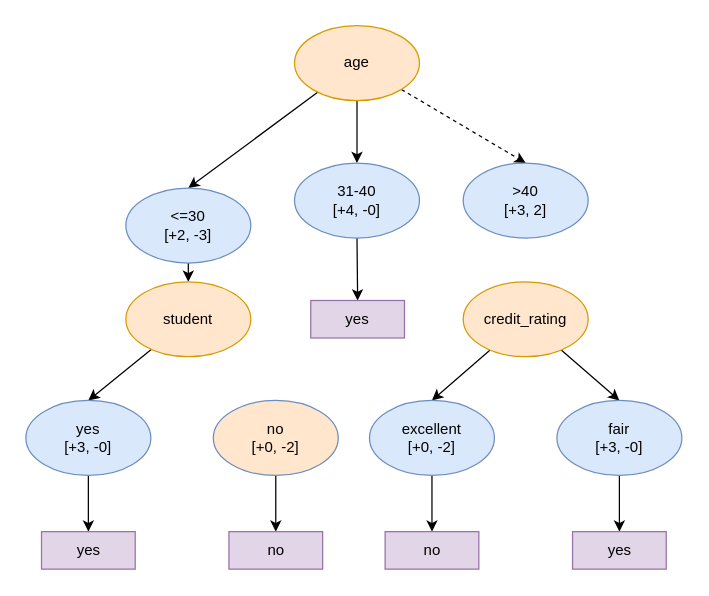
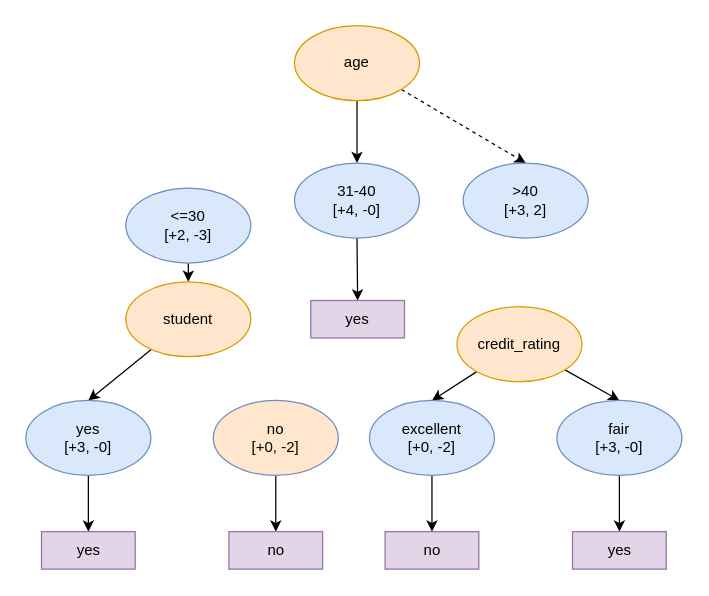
  <mxCell id="0" />
  <mxCell id="1" parent="0" />
- <mxCell id="2" style="edgeStyle=none;rounded=0;orthogonalLoop=1;jettySize=auto;html=1;entryX=0.5;entryY=0;entryDx=0;entryDy=0;" edge="1" parent="1" source="5" target="7"><mxGeometry relative="1" as="geometry" /></mxCell>
  <mxCell id="3" style="edgeStyle=none;rounded=0;orthogonalLoop=1;jettySize=auto;html=1;entryX=0.5;entryY=0;entryDx=0;entryDy=0;dashed=1;" edge="1" parent="1" source="5" target="10"><mxGeometry relative="1" as="geometry" /></mxCell>
  <mxCell id="4" style="edgeStyle=none;rounded=0;orthogonalLoop=1;jettySize=auto;html=1;" edge="1" parent="1" source="5" target="9"><mxGeometry relative="1" as="geometry" /></mxCell>
  <mxCell id="5" value="age" style="ellipse;whiteSpace=wrap;html=1;fillColor=#ffe6cc;strokeColor=#d79b00;" vertex="1" parent="1"><mxGeometry x="235" y="20" width="100" height="60" as="geometry" /></mxCell>
  <mxCell id="6" style="edgeStyle=none;rounded=0;orthogonalLoop=1;jettySize=auto;html=1;entryX=0.5;entryY=0;entryDx=0;entryDy=0;" edge="1" parent="1" source="7" target="13"><mxGeometry relative="1" as="geometry" /></mxCell>
  <mxCell id="7" value="&amp;lt;=30&lt;br&gt;[+2, -3]" style="ellipse;whiteSpace=wrap;html=1;fillColor=#dae8fc;strokeColor=#6c8ebf;" vertex="1" parent="1"><mxGeometry x="100" y="150" width="100" height="60" as="geometry" /></mxCell>
  <mxCell id="8" style="edgeStyle=none;rounded=0;orthogonalLoop=1;jettySize=auto;html=1;entryX=0.5;entryY=0;entryDx=0;entryDy=0;" edge="1" parent="1" source="9" target="11"><mxGeometry relative="1" as="geometry" /></mxCell>
  <mxCell id="9" value="31-40&lt;br&gt;[+4, -0]" style="ellipse;whiteSpace=wrap;html=1;fillColor=#dae8fc;strokeColor=#6c8ebf;" vertex="1" parent="1"><mxGeometry x="235" y="130" width="100" height="60" as="geometry" /></mxCell>
  <mxCell id="10" value="&amp;gt;40&lt;br&gt;[+3, 2]" style="ellipse;whiteSpace=wrap;html=1;fillColor=#dae8fc;strokeColor=#6c8ebf;" vertex="1" parent="1"><mxGeometry x="370" y="130" width="100" height="60" as="geometry" /></mxCell>
  <mxCell id="11" value="yes" style="rounded=0;whiteSpace=wrap;html=1;fillColor=#e1d5e7;strokeColor=#9673a6;" vertex="1" parent="1"><mxGeometry x="248" y="240" width="75" height="30" as="geometry" /></mxCell>
  <mxCell id="12" style="edgeStyle=none;rounded=0;orthogonalLoop=1;jettySize=auto;html=1;entryX=0.5;entryY=0;entryDx=0;entryDy=0;" edge="1" parent="1" source="13" target="15"><mxGeometry relative="1" as="geometry" /></mxCell>
  <mxCell id="13" value="student" style="ellipse;whiteSpace=wrap;html=1;fillColor=#ffe6cc;strokeColor=#d79b00;" vertex="1" parent="1"><mxGeometry x="100" y="225" width="100" height="60" as="geometry" /></mxCell>
  <mxCell id="14" value="" style="edgeStyle=none;rounded=0;orthogonalLoop=1;jettySize=auto;html=1;" edge="1" parent="1" source="15" target="18"><mxGeometry relative="1" as="geometry" /></mxCell>
  <mxCell id="15" value="yes&lt;br&gt;[+3, -0]" style="ellipse;whiteSpace=wrap;html=1;fillColor=#dae8fc;strokeColor=#6c8ebf;" vertex="1" parent="1"><mxGeometry x="20" y="320" width="100" height="60" as="geometry" /></mxCell>
  <mxCell id="16" value="" style="edgeStyle=none;rounded=0;orthogonalLoop=1;jettySize=auto;html=1;" edge="1" parent="1" source="17" target="19"><mxGeometry relative="1" as="geometry" /></mxCell>
  <mxCell id="17" value="no&lt;br&gt;[+0, -2]" style="ellipse;whiteSpace=wrap;html=1;fillColor=#ffe6cc;strokeColor=#6c8ebf;" vertex="1" parent="1"><mxGeometry x="170" y="320" width="100" height="60" as="geometry" /></mxCell>
  <mxCell id="18" value="yes" style="rounded=0;whiteSpace=wrap;html=1;fillColor=#e1d5e7;strokeColor=#9673a6;" vertex="1" parent="1"><mxGeometry x="32.5" y="425" width="75" height="30" as="geometry" /></mxCell>
  <mxCell id="19" value="no" style="rounded=0;whiteSpace=wrap;html=1;fillColor=#e1d5e7;strokeColor=#9673a6;" vertex="1" parent="1"><mxGeometry x="182.5" y="425" width="75" height="30" as="geometry" /></mxCell>
  <mxCell id="20" style="edgeStyle=none;rounded=0;orthogonalLoop=1;jettySize=auto;html=1;entryX=0.5;entryY=0;entryDx=0;entryDy=0;" edge="1" parent="1" source="22" target="24"><mxGeometry relative="1" as="geometry" /></mxCell>
  <mxCell id="21" style="edgeStyle=none;rounded=0;orthogonalLoop=1;jettySize=auto;html=1;entryX=0.5;entryY=0;entryDx=0;entryDy=0;" edge="1" parent="1" source="22" target="26"><mxGeometry relative="1" as="geometry" /></mxCell>
- <mxCell id="22" value="credit_rating" style="ellipse;whiteSpace=wrap;html=1;fillColor=#ffe6cc;strokeColor=#d79b00;" vertex="1" parent="1"><mxGeometry x="370" y="225" width="100" height="60" as="geometry" /></mxCell>
+ <mxCell id="22" value="credit_rating" style="ellipse;whiteSpace=wrap;html=1;fillColor=#ffe6cc;strokeColor=#d79b00;" vertex="1" parent="1"><mxGeometry x="365" y="245" width="100" height="60" as="geometry" /></mxCell>
  <mxCell id="23" value="" style="edgeStyle=orthogonalEdgeStyle;rounded=0;orthogonalLoop=1;jettySize=auto;html=1;" edge="1" parent="1" source="24" target="27"><mxGeometry relative="1" as="geometry" /></mxCell>
  <mxCell id="24" value="excellent&lt;br&gt;[+0, -2]" style="ellipse;whiteSpace=wrap;html=1;fillColor=#dae8fc;strokeColor=#6c8ebf;" vertex="1" parent="1"><mxGeometry x="295" y="320" width="100" height="60" as="geometry" /></mxCell>
  <mxCell id="25" value="" style="edgeStyle=orthogonalEdgeStyle;rounded=0;orthogonalLoop=1;jettySize=auto;html=1;" edge="1" parent="1" source="26" target="28"><mxGeometry relative="1" as="geometry" /></mxCell>
  <mxCell id="26" value="fair&lt;br&gt;[+3, -0]" style="ellipse;whiteSpace=wrap;html=1;fillColor=#dae8fc;strokeColor=#6c8ebf;" vertex="1" parent="1"><mxGeometry x="445" y="320" width="100" height="60" as="geometry" /></mxCell>
  <mxCell id="27" value="no" style="rounded=0;whiteSpace=wrap;html=1;fillColor=#e1d5e7;strokeColor=#9673a6;" vertex="1" parent="1"><mxGeometry x="307.5" y="425" width="75" height="30" as="geometry" /></mxCell>
  <mxCell id="28" value="yes" style="rounded=0;whiteSpace=wrap;html=1;fillColor=#e1d5e7;strokeColor=#9673a6;" vertex="1" parent="1"><mxGeometry x="457.5" y="425" width="75" height="30" as="geometry" /></mxCell>
